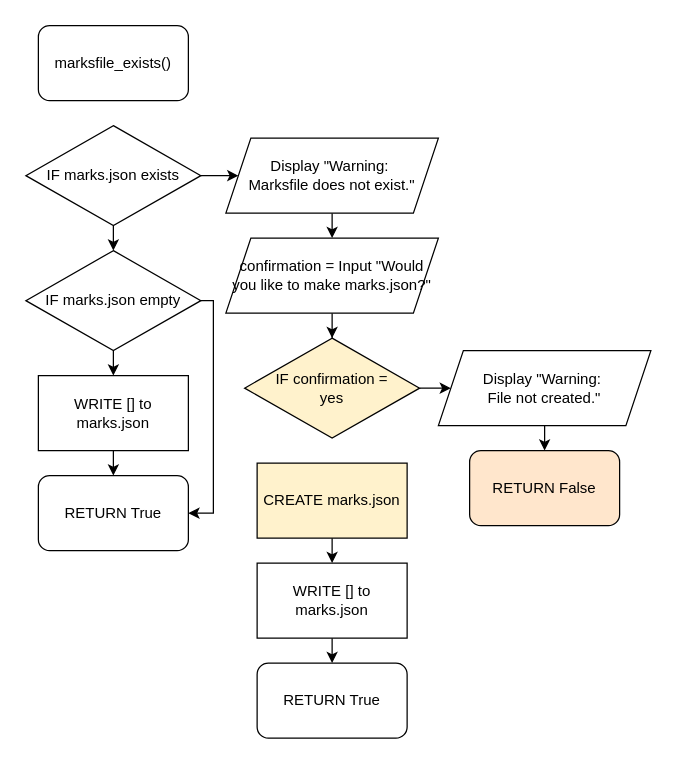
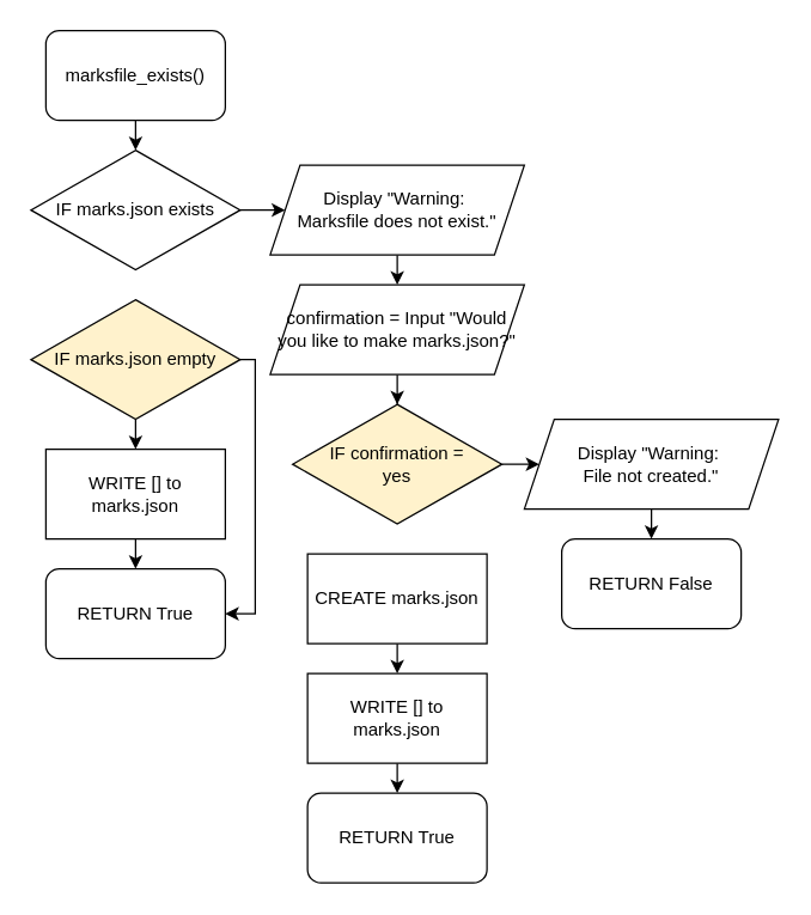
  <mxCell id="0" />
  <mxCell id="1" parent="0" />
+ <mxCell id="2" style="edgeStyle=orthogonalEdgeStyle;rounded=0;orthogonalLoop=1;jettySize=auto;html=1;exitX=0.5;exitY=1;exitDx=0;exitDy=0;entryX=0.5;entryY=0;entryDx=0;entryDy=0;" edge="1" parent="1" source="3" target="6"><mxGeometry relative="1" as="geometry" /></mxCell>
  <mxCell id="3" value="marksfile_exists()" style="rounded=1;whiteSpace=wrap;html=1;" vertex="1" parent="1"><mxGeometry x="30" y="20" width="120" height="60" as="geometry" /></mxCell>
- <mxCell id="4" style="edgeStyle=orthogonalEdgeStyle;rounded=0;orthogonalLoop=1;jettySize=auto;html=1;exitX=0.5;exitY=1;exitDx=0;exitDy=0;entryX=0.5;entryY=0;entryDx=0;entryDy=0;" edge="1" parent="1" source="6" target="9"><mxGeometry relative="1" as="geometry" /></mxCell>
  <mxCell id="5" style="edgeStyle=orthogonalEdgeStyle;rounded=0;orthogonalLoop=1;jettySize=auto;html=1;exitX=1;exitY=0.5;exitDx=0;exitDy=0;entryX=0;entryY=0.5;entryDx=0;entryDy=0;" edge="1" parent="1" source="6" target="14"><mxGeometry relative="1" as="geometry" /></mxCell>
  <mxCell id="6" value="IF marks.json exists" style="rhombus;whiteSpace=wrap;html=1;" vertex="1" parent="1"><mxGeometry x="20" y="100" width="140" height="80" as="geometry" /></mxCell>
  <mxCell id="7" style="edgeStyle=orthogonalEdgeStyle;rounded=0;orthogonalLoop=1;jettySize=auto;html=1;exitX=0.5;exitY=1;exitDx=0;exitDy=0;entryX=0.5;entryY=0;entryDx=0;entryDy=0;" edge="1" parent="1" source="9" target="11"><mxGeometry relative="1" as="geometry" /></mxCell>
  <mxCell id="8" style="edgeStyle=orthogonalEdgeStyle;rounded=0;orthogonalLoop=1;jettySize=auto;html=1;exitX=1;exitY=0.5;exitDx=0;exitDy=0;entryX=1;entryY=0.5;entryDx=0;entryDy=0;" edge="1" parent="1" source="9" target="12"><mxGeometry relative="1" as="geometry"><mxPoint x="180" y="420" as="targetPoint" /><Array as="points"><mxPoint x="170" y="240" /><mxPoint x="170" y="410" /></Array></mxGeometry></mxCell>
- <mxCell id="9" value="&lt;div&gt;IF marks.json empty&lt;/div&gt;" style="rhombus;whiteSpace=wrap;html=1;" vertex="1" parent="1"><mxGeometry x="20" y="200" width="140" height="80" as="geometry" /></mxCell>
+ <mxCell id="9" value="&lt;div&gt;IF marks.json empty&lt;/div&gt;" style="rhombus;whiteSpace=wrap;html=1;fillColor=#fff2cc;" vertex="1" parent="1"><mxGeometry x="20" y="200" width="140" height="80" as="geometry" /></mxCell>
  <mxCell id="10" style="edgeStyle=orthogonalEdgeStyle;rounded=0;orthogonalLoop=1;jettySize=auto;html=1;exitX=0.5;exitY=1;exitDx=0;exitDy=0;entryX=0.5;entryY=0;entryDx=0;entryDy=0;" edge="1" parent="1" source="11" target="12"><mxGeometry relative="1" as="geometry" /></mxCell>
  <mxCell id="11" value="WRITE [] to marks.json" style="rounded=0;whiteSpace=wrap;html=1;" vertex="1" parent="1"><mxGeometry x="30" y="300" width="120" height="60" as="geometry" /></mxCell>
  <mxCell id="12" value="RETURN True" style="rounded=1;whiteSpace=wrap;html=1;" vertex="1" parent="1"><mxGeometry x="30" y="380" width="120" height="60" as="geometry" /></mxCell>
  <mxCell id="13" style="edgeStyle=orthogonalEdgeStyle;rounded=0;orthogonalLoop=1;jettySize=auto;html=1;exitX=0.5;exitY=1;exitDx=0;exitDy=0;entryX=0.5;entryY=0;entryDx=0;entryDy=0;" edge="1" parent="1" source="14" target="16"><mxGeometry relative="1" as="geometry" /></mxCell>
  <mxCell id="14" value="&lt;div&gt;Display &quot;Warning:&amp;nbsp;&lt;/div&gt;&lt;div&gt;Marksfile does not exist.&quot;&lt;/div&gt;" style="shape=parallelogram;perimeter=parallelogramPerimeter;whiteSpace=wrap;html=1;fixedSize=1;" vertex="1" parent="1"><mxGeometry x="180" y="110" width="170" height="60" as="geometry" /></mxCell>
  <mxCell id="15" style="edgeStyle=orthogonalEdgeStyle;rounded=0;orthogonalLoop=1;jettySize=auto;html=1;exitX=0.5;exitY=1;exitDx=0;exitDy=0;" edge="1" parent="1" source="16" target="18"><mxGeometry relative="1" as="geometry" /></mxCell>
  <mxCell id="16" value="confirmation = Input &quot;Would you like to make marks.json?&quot;" style="shape=parallelogram;perimeter=parallelogramPerimeter;whiteSpace=wrap;html=1;fixedSize=1;" vertex="1" parent="1"><mxGeometry x="180" y="190" width="170" height="60" as="geometry" /></mxCell>
  <mxCell id="17" style="edgeStyle=orthogonalEdgeStyle;rounded=0;orthogonalLoop=1;jettySize=auto;html=1;exitX=1;exitY=0.5;exitDx=0;exitDy=0;entryX=0;entryY=0.5;entryDx=0;entryDy=0;" edge="1" parent="1" source="18" target="24"><mxGeometry relative="1" as="geometry" /></mxCell>
  <mxCell id="18" value="&lt;div&gt;IF confirmation = &lt;br&gt;&lt;/div&gt;&lt;div&gt;yes&lt;br&gt;&lt;/div&gt;" style="rhombus;whiteSpace=wrap;html=1;fillColor=#fff2cc;" vertex="1" parent="1"><mxGeometry x="195" y="270" width="140" height="80" as="geometry" /></mxCell>
  <mxCell id="19" style="edgeStyle=orthogonalEdgeStyle;rounded=0;orthogonalLoop=1;jettySize=auto;html=1;exitX=0.5;exitY=1;exitDx=0;exitDy=0;entryX=0.5;entryY=0;entryDx=0;entryDy=0;" edge="1" parent="1" source="20" target="25"><mxGeometry relative="1" as="geometry" /></mxCell>
  <mxCell id="20" value="WRITE [] to marks.json" style="rounded=0;whiteSpace=wrap;html=1;" vertex="1" parent="1"><mxGeometry x="205" y="450" width="120" height="60" as="geometry" /></mxCell>
  <mxCell id="21" style="edgeStyle=orthogonalEdgeStyle;rounded=0;orthogonalLoop=1;jettySize=auto;html=1;exitX=0.5;exitY=1;exitDx=0;exitDy=0;entryX=0.5;entryY=0;entryDx=0;entryDy=0;" edge="1" parent="1" source="22" target="20"><mxGeometry relative="1" as="geometry" /></mxCell>
- <mxCell id="22" value="CREATE marks.json" style="rounded=0;whiteSpace=wrap;html=1;fillColor=#fff2cc;" vertex="1" parent="1"><mxGeometry x="205" y="370" width="120" height="60" as="geometry" /></mxCell>
+ <mxCell id="22" value="CREATE marks.json" style="rounded=0;whiteSpace=wrap;html=1;" vertex="1" parent="1"><mxGeometry x="205" y="370" width="120" height="60" as="geometry" /></mxCell>
  <mxCell id="23" style="edgeStyle=orthogonalEdgeStyle;rounded=0;orthogonalLoop=1;jettySize=auto;html=1;exitX=0.5;exitY=1;exitDx=0;exitDy=0;entryX=0.5;entryY=0;entryDx=0;entryDy=0;" edge="1" parent="1" source="24" target="26"><mxGeometry relative="1" as="geometry" /></mxCell>
  <mxCell id="24" value="&lt;div&gt;Display &quot;Warning:&amp;nbsp;&lt;/div&gt;&lt;div&gt;File not created.&quot;&lt;/div&gt;" style="shape=parallelogram;perimeter=parallelogramPerimeter;whiteSpace=wrap;html=1;fixedSize=1;" vertex="1" parent="1"><mxGeometry x="350" y="280" width="170" height="60" as="geometry" /></mxCell>
  <mxCell id="25" value="RETURN True" style="rounded=1;whiteSpace=wrap;html=1;" vertex="1" parent="1"><mxGeometry x="205" y="530" width="120" height="60" as="geometry" /></mxCell>
- <mxCell id="26" value="RETURN False" style="rounded=1;whiteSpace=wrap;html=1;fillColor=#ffe6cc;" vertex="1" parent="1"><mxGeometry x="375" y="360" width="120" height="60" as="geometry" /></mxCell>
+ <mxCell id="26" value="RETURN False" style="rounded=1;whiteSpace=wrap;html=1;" vertex="1" parent="1"><mxGeometry x="375" y="360" width="120" height="60" as="geometry" /></mxCell>
